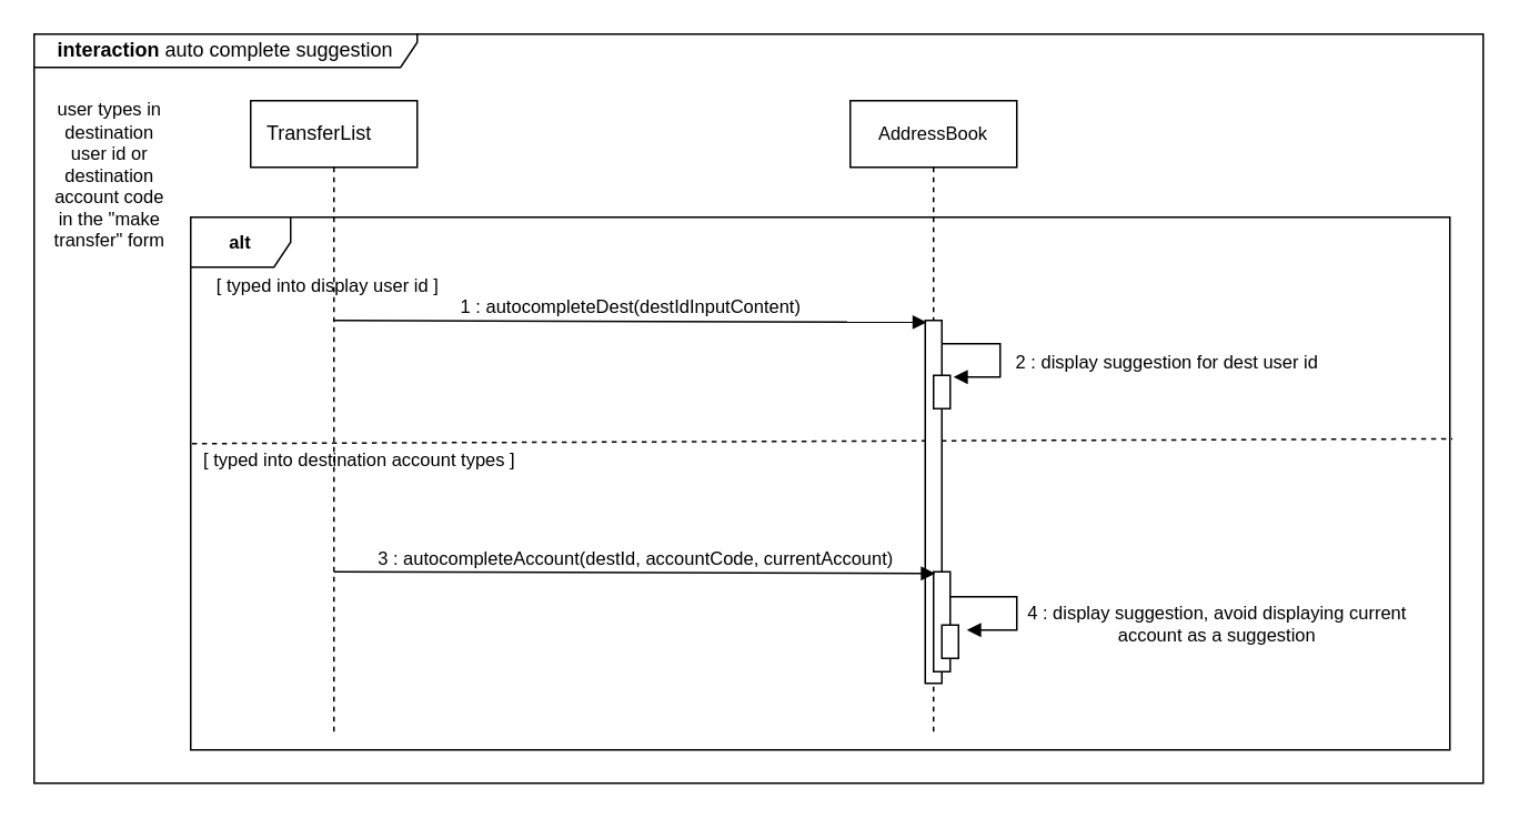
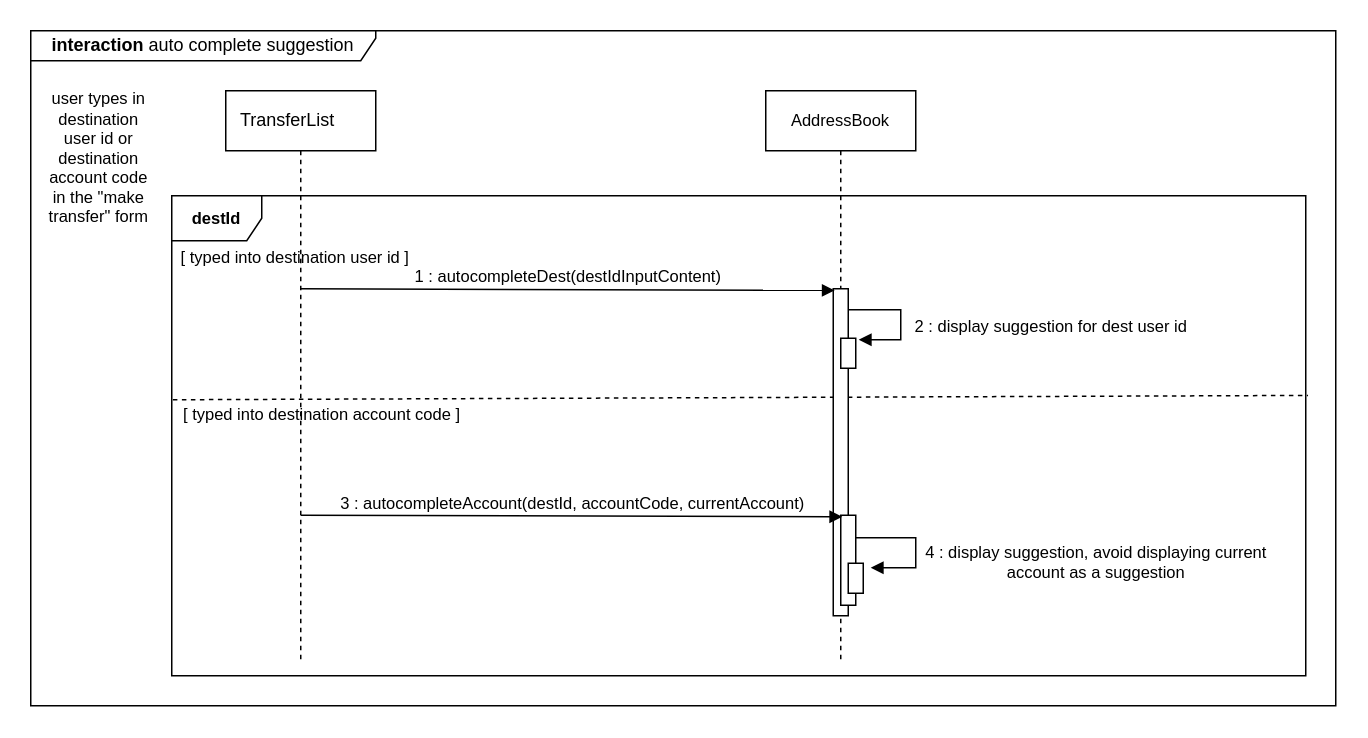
  <mxCell id="0" />
  <mxCell id="1" parent="0" />
  <mxCell id="2" value="&lt;b&gt;interaction &lt;/b&gt;auto complete suggestion" style="shape=umlFrame;whiteSpace=wrap;html=1;width=230;height=20;" vertex="1" parent="1"><mxGeometry x="20" y="20" width="870" height="450" as="geometry" /></mxCell>
  <mxCell id="3" value="TransferList&lt;span style=&quot;white-space: pre;&quot;&gt;&#09;&lt;/span&gt;" style="shape=umlLifeline;perimeter=lifelinePerimeter;whiteSpace=wrap;html=1;container=1;collapsible=0;recursiveResize=0;outlineConnect=0;" vertex="1" parent="1"><mxGeometry x="150" y="60" width="100" height="380" as="geometry" /></mxCell>
  <mxCell id="4" value="user types in&lt;br style=&quot;font-size: 11px;&quot;&gt;destination&lt;br style=&quot;font-size: 11px;&quot;&gt;user id or&lt;br style=&quot;font-size: 11px;&quot;&gt;&lt;div style=&quot;font-size: 11px;&quot;&gt;destination&lt;/div&gt;&lt;div style=&quot;font-size: 11px;&quot;&gt;account code&lt;br style=&quot;font-size: 11px;&quot;&gt;in the &quot;make&lt;br style=&quot;font-size: 11px;&quot;&gt;transfer&quot; form&lt;br style=&quot;font-size: 11px;&quot;&gt;&lt;/div&gt;" style="text;html=1;align=center;verticalAlign=middle;resizable=0;points=[];autosize=1;strokeColor=none;fillColor=none;fontSize=11;" vertex="1" parent="1"><mxGeometry x="20" y="50" width="90" height="110" as="geometry" /></mxCell>
  <mxCell id="5" value="AddressBook" style="shape=umlLifeline;perimeter=lifelinePerimeter;whiteSpace=wrap;html=1;container=1;collapsible=0;recursiveResize=0;outlineConnect=0;fontSize=11;" vertex="1" parent="1"><mxGeometry x="510" y="60" width="100" height="380" as="geometry" /></mxCell>
- <mxCell id="6" value="&lt;b&gt;alt&lt;/b&gt;" style="shape=umlFrame;whiteSpace=wrap;html=1;fontSize=11;" vertex="1" parent="1"><mxGeometry x="114" y="130" width="756" height="320" as="geometry" /></mxCell>
- <mxCell id="7" value="[ typed into display user id ]" style="text;html=1;align=center;verticalAlign=middle;resizable=0;points=[];autosize=1;strokeColor=none;fillColor=none;fontSize=11;" vertex="1" parent="1"><mxGeometry x="111" y="156" width="170" height="30" as="geometry" /></mxCell>
- <mxCell id="8" value="[ typed into destination account types ]" style="text;whiteSpace=wrap;html=1;fontSize=11;" vertex="1" parent="1"><mxGeometry x="120" y="263" width="190" height="40" as="geometry" /></mxCell>
+ <mxCell id="6" value="&lt;b&gt;destId&lt;/b&gt;" style="shape=umlFrame;whiteSpace=wrap;html=1;fontSize=11;" vertex="1" parent="1"><mxGeometry x="114" y="130" width="756" height="320" as="geometry" /></mxCell>
+ <mxCell id="7" value="[ typed into destination user id ]" style="text;html=1;align=center;verticalAlign=middle;resizable=0;points=[];autosize=1;strokeColor=none;fillColor=none;fontSize=11;" vertex="1" parent="1"><mxGeometry x="111" y="156" width="170" height="30" as="geometry" /></mxCell>
+ <mxCell id="8" value="[ typed into destination account code ]" style="text;whiteSpace=wrap;html=1;fontSize=11;" vertex="1" parent="1"><mxGeometry x="120" y="263" width="190" height="40" as="geometry" /></mxCell>
  <mxCell id="9" value="" style="endArrow=none;dashed=1;html=1;rounded=0;fontSize=11;exitX=0.001;exitY=0.425;exitDx=0;exitDy=0;exitPerimeter=0;entryX=1.002;entryY=0.416;entryDx=0;entryDy=0;entryPerimeter=0;" edge="1" parent="1" source="6" target="6"><mxGeometry width="50" height="50" relative="1" as="geometry"><mxPoint x="370" y="350" as="sourcePoint" /><mxPoint x="420" y="300" as="targetPoint" /></mxGeometry></mxCell>
  <mxCell id="10" value="" style="html=1;points=[];perimeter=orthogonalPerimeter;fontSize=11;" vertex="1" parent="1"><mxGeometry x="555" y="192" width="10" height="218" as="geometry" /></mxCell>
  <mxCell id="11" value="" style="html=1;points=[];perimeter=orthogonalPerimeter;fontSize=11;" vertex="1" parent="1"><mxGeometry x="560" y="225" width="10" height="20" as="geometry" /></mxCell>
  <mxCell id="12" value="" style="html=1;points=[];perimeter=orthogonalPerimeter;fontSize=11;" vertex="1" parent="1"><mxGeometry x="560" y="343" width="10" height="60" as="geometry" /></mxCell>
  <mxCell id="13" value="" style="html=1;points=[];perimeter=orthogonalPerimeter;fontSize=11;" vertex="1" parent="1"><mxGeometry x="565" y="375" width="10" height="20" as="geometry" /></mxCell>
  <mxCell id="14" value="1 : autocompleteDest(destIdInputContent)" style="html=1;verticalAlign=bottom;labelBackgroundColor=none;endArrow=block;endFill=1;rounded=0;fontSize=11;entryX=0.1;entryY=0.005;entryDx=0;entryDy=0;entryPerimeter=0;" edge="1" parent="1" target="10"><mxGeometry width="160" relative="1" as="geometry"><mxPoint x="200" y="192" as="sourcePoint" /><mxPoint x="360" y="192" as="targetPoint" /></mxGeometry></mxCell>
  <mxCell id="15" value="2 : display suggestion for dest user id" style="html=1;verticalAlign=bottom;labelBackgroundColor=none;endArrow=block;endFill=1;rounded=0;fontSize=11;entryX=1.2;entryY=0.25;entryDx=0;entryDy=0;entryPerimeter=0;" edge="1" parent="1"><mxGeometry x="0.325" y="-100" width="160" relative="1" as="geometry"><mxPoint x="565" y="206" as="sourcePoint" /><mxPoint x="572" y="226" as="targetPoint" /><Array as="points"><mxPoint x="600" y="206" /><mxPoint x="600" y="226" /></Array><mxPoint x="100" y="100" as="offset" /></mxGeometry></mxCell>
  <mxCell id="16" value="3 : autocompleteAccount(destId, accountCode, currentAccount)" style="html=1;verticalAlign=bottom;labelBackgroundColor=none;endArrow=block;endFill=1;rounded=0;fontSize=11;entryX=0.1;entryY=0.017;entryDx=0;entryDy=0;entryPerimeter=0;" edge="1" parent="1" target="12"><mxGeometry width="160" relative="1" as="geometry"><mxPoint x="200" y="343" as="sourcePoint" /><mxPoint x="550" y="343" as="targetPoint" /></mxGeometry></mxCell>
  <mxCell id="17" value="4 : display suggestion, avoid displaying current &lt;br&gt;account as a suggestion" style="html=1;verticalAlign=bottom;labelBackgroundColor=none;endArrow=block;endFill=1;rounded=0;fontSize=11;" edge="1" parent="1"><mxGeometry x="0.333" y="121" width="160" relative="1" as="geometry"><mxPoint x="570" y="358" as="sourcePoint" /><mxPoint x="580" y="378" as="targetPoint" /><Array as="points"><mxPoint x="610" y="358" /><mxPoint x="610" y="378" /></Array><mxPoint x="120" y="-109" as="offset" /></mxGeometry></mxCell>
